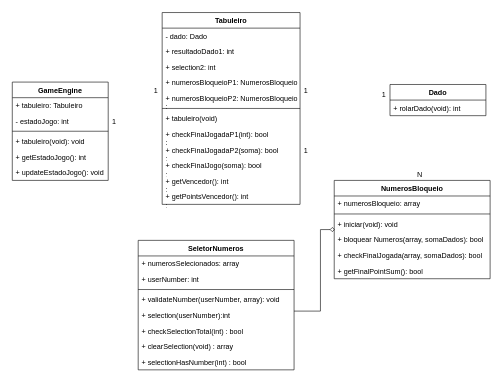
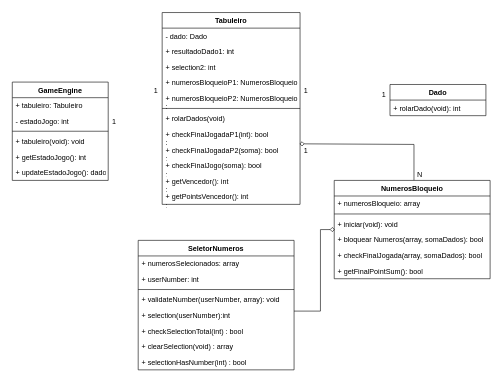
  <mxCell id="0" />
  <mxCell id="1" parent="0" />
+ <mxCell id="2" style="edgeStyle=orthogonalEdgeStyle;rounded=0;orthogonalLoop=1;jettySize=auto;html=1;entryX=0.996;entryY=1.115;entryDx=0;entryDy=0;endArrow=diamond;endFill=0;entryPerimeter=0;" edge="1" parent="1" source="3" target="20"><mxGeometry relative="1" as="geometry"><Array as="points"><mxPoint x="690" y="240" /></Array></mxGeometry></mxCell>
  <mxCell id="3" value="NumerosBloqueio" style="swimlane;fontStyle=1;align=center;verticalAlign=top;childLayout=stackLayout;horizontal=1;startSize=26;horizontalStack=0;resizeParent=1;resizeParentMax=0;resizeLast=0;collapsible=1;marginBottom=0;" parent="1" vertex="1"><mxGeometry x="557" y="300" width="260" height="164" as="geometry" /></mxCell>
  <mxCell id="4" value="+ numerosBloqueio: array" style="text;strokeColor=none;fillColor=none;align=left;verticalAlign=top;spacingLeft=4;spacingRight=4;overflow=hidden;rotatable=0;points=[[0,0.5],[1,0.5]];portConstraint=eastwest;" parent="3" vertex="1"><mxGeometry y="26" width="260" height="26" as="geometry" /></mxCell>
  <mxCell id="5" value="" style="line;strokeWidth=1;fillColor=none;align=left;verticalAlign=middle;spacingTop=-1;spacingLeft=3;spacingRight=3;rotatable=0;labelPosition=right;points=[];portConstraint=eastwest;" parent="3" vertex="1"><mxGeometry y="52" width="260" height="8" as="geometry" /></mxCell>
  <mxCell id="6" value="+ iniciar(void): void" style="text;strokeColor=none;fillColor=none;align=left;verticalAlign=top;spacingLeft=4;spacingRight=4;overflow=hidden;rotatable=0;points=[[0,0.5],[1,0.5]];portConstraint=eastwest;" parent="3" vertex="1"><mxGeometry y="60" width="260" height="26" as="geometry" /></mxCell>
  <mxCell id="7" value="+ bloquear Numeros(array, somaDados): bool" style="text;strokeColor=none;fillColor=none;align=left;verticalAlign=top;spacingLeft=4;spacingRight=4;overflow=hidden;rotatable=0;points=[[0,0.5],[1,0.5]];portConstraint=eastwest;" parent="3" vertex="1"><mxGeometry y="86" width="260" height="26" as="geometry" /></mxCell>
  <mxCell id="8" value="+ checkFinalJogada(array, somaDados): bool" style="text;strokeColor=none;fillColor=none;align=left;verticalAlign=top;spacingLeft=4;spacingRight=4;overflow=hidden;rotatable=0;points=[[0,0.5],[1,0.5]];portConstraint=eastwest;" parent="3" vertex="1"><mxGeometry y="112" width="260" height="26" as="geometry" /></mxCell>
  <mxCell id="9" value="+ getFinalPointSum(): bool" style="text;strokeColor=none;fillColor=none;align=left;verticalAlign=top;spacingLeft=4;spacingRight=4;overflow=hidden;rotatable=0;points=[[0,0.5],[1,0.5]];portConstraint=eastwest;" parent="3" vertex="1"><mxGeometry y="138" width="260" height="26" as="geometry" /></mxCell>
  <mxCell id="10" value="Dado" style="swimlane;fontStyle=1;align=center;verticalAlign=top;childLayout=stackLayout;horizontal=1;startSize=26;horizontalStack=0;resizeParent=1;resizeParentMax=0;resizeLast=0;collapsible=1;marginBottom=0;" parent="1" vertex="1"><mxGeometry x="650" y="140" width="160" height="52" as="geometry" /></mxCell>
  <mxCell id="11" value="+ rolarDado(void): int" style="text;strokeColor=none;fillColor=none;align=left;verticalAlign=top;spacingLeft=4;spacingRight=4;overflow=hidden;rotatable=0;points=[[0,0.5],[1,0.5]];portConstraint=eastwest;" parent="10" vertex="1"><mxGeometry y="26" width="160" height="26" as="geometry" /></mxCell>
  <mxCell id="12" value="Tabuleiro" style="swimlane;fontStyle=1;align=center;verticalAlign=top;childLayout=stackLayout;horizontal=1;startSize=26;horizontalStack=0;resizeParent=1;resizeParentMax=0;resizeLast=0;collapsible=1;marginBottom=0;" parent="1" vertex="1"><mxGeometry x="270" y="20" width="230" height="320" as="geometry" /></mxCell>
  <mxCell id="13" value="- dado: Dado" style="text;strokeColor=none;fillColor=none;align=left;verticalAlign=top;spacingLeft=4;spacingRight=4;overflow=hidden;rotatable=0;points=[[0,0.5],[1,0.5]];portConstraint=eastwest;" parent="12" vertex="1"><mxGeometry y="26" width="230" height="26" as="geometry" /></mxCell>
  <mxCell id="14" value="+ resultadoDado1: int" style="text;strokeColor=none;fillColor=none;align=left;verticalAlign=top;spacingLeft=4;spacingRight=4;overflow=hidden;rotatable=0;points=[[0,0.5],[1,0.5]];portConstraint=eastwest;" parent="12" vertex="1"><mxGeometry y="52" width="230" height="26" as="geometry" /></mxCell>
  <mxCell id="15" value="+ selection2: int" style="text;strokeColor=none;fillColor=none;align=left;verticalAlign=top;spacingLeft=4;spacingRight=4;overflow=hidden;rotatable=0;points=[[0,0.5],[1,0.5]];portConstraint=eastwest;" parent="12" vertex="1"><mxGeometry y="78" width="230" height="26" as="geometry" /></mxCell>
  <mxCell id="16" value="+ numerosBloqueioP1: NumerosBloqueio" style="text;strokeColor=none;fillColor=none;align=left;verticalAlign=top;spacingLeft=4;spacingRight=4;overflow=hidden;rotatable=0;points=[[0,0.5],[1,0.5]];portConstraint=eastwest;" parent="12" vertex="1"><mxGeometry y="104" width="230" height="26" as="geometry" /></mxCell>
  <mxCell id="17" value="+ numerosBloqueioP2: NumerosBloqueio&#10;:" style="text;strokeColor=none;fillColor=none;align=left;verticalAlign=top;spacingLeft=4;spacingRight=4;overflow=hidden;rotatable=0;points=[[0,0.5],[1,0.5]];portConstraint=eastwest;" parent="12" vertex="1"><mxGeometry y="130" width="230" height="26" as="geometry" /></mxCell>
  <mxCell id="18" value="" style="line;strokeWidth=1;fillColor=none;align=left;verticalAlign=middle;spacingTop=-1;spacingLeft=3;spacingRight=3;rotatable=0;labelPosition=right;points=[];portConstraint=eastwest;" parent="12" vertex="1"><mxGeometry y="156" width="230" height="8" as="geometry" /></mxCell>
- <mxCell id="19" value="+ tabuleiro(void)" style="text;strokeColor=none;fillColor=none;align=left;verticalAlign=top;spacingLeft=4;spacingRight=4;overflow=hidden;rotatable=0;points=[[0,0.5],[1,0.5]];portConstraint=eastwest;" parent="12" vertex="1"><mxGeometry y="164" width="230" height="26" as="geometry" /></mxCell>
+ <mxCell id="19" value="+ rolarDados(void)" style="text;strokeColor=none;fillColor=none;align=left;verticalAlign=top;spacingLeft=4;spacingRight=4;overflow=hidden;rotatable=0;points=[[0,0.5],[1,0.5]];portConstraint=eastwest;" parent="12" vertex="1"><mxGeometry y="164" width="230" height="26" as="geometry" /></mxCell>
  <mxCell id="20" value="+ checkFinalJogadaP1(int): bool&#10;:" style="text;strokeColor=none;fillColor=none;align=left;verticalAlign=top;spacingLeft=4;spacingRight=4;overflow=hidden;rotatable=0;points=[[0,0.5],[1,0.5]];portConstraint=eastwest;" parent="12" vertex="1"><mxGeometry y="190" width="230" height="26" as="geometry" /></mxCell>
  <mxCell id="21" value="+ checkFinalJogadaP2(soma): bool&#10;:" style="text;strokeColor=none;fillColor=none;align=left;verticalAlign=top;spacingLeft=4;spacingRight=4;overflow=hidden;rotatable=0;points=[[0,0.5],[1,0.5]];portConstraint=eastwest;" parent="12" vertex="1"><mxGeometry y="216" width="230" height="26" as="geometry" /></mxCell>
  <mxCell id="22" value="+ checkFinalJogo(soma): bool&#10;:" style="text;strokeColor=none;fillColor=none;align=left;verticalAlign=top;spacingLeft=4;spacingRight=4;overflow=hidden;rotatable=0;points=[[0,0.5],[1,0.5]];portConstraint=eastwest;" parent="12" vertex="1"><mxGeometry y="242" width="230" height="26" as="geometry" /></mxCell>
  <mxCell id="23" value="+ getVencedor(): int&#10;:" style="text;strokeColor=none;fillColor=none;align=left;verticalAlign=top;spacingLeft=4;spacingRight=4;overflow=hidden;rotatable=0;points=[[0,0.5],[1,0.5]];portConstraint=eastwest;" parent="12" vertex="1"><mxGeometry y="268" width="230" height="26" as="geometry" /></mxCell>
  <mxCell id="24" value="+ getPointsVencedor(): int&#10;:" style="text;strokeColor=none;fillColor=none;align=left;verticalAlign=top;spacingLeft=4;spacingRight=4;overflow=hidden;rotatable=0;points=[[0,0.5],[1,0.5]];portConstraint=eastwest;" parent="12" vertex="1"><mxGeometry y="294" width="230" height="26" as="geometry" /></mxCell>
  <mxCell id="25" value="1" style="text;html=1;strokeColor=none;fillColor=none;align=center;verticalAlign=middle;whiteSpace=wrap;rounded=0;" parent="1" vertex="1"><mxGeometry x="500" y="140" width="20" height="20" as="geometry" /></mxCell>
  <mxCell id="26" value="1" style="text;html=1;strokeColor=none;fillColor=none;align=center;verticalAlign=middle;whiteSpace=wrap;rounded=0;" parent="1" vertex="1"><mxGeometry x="630" y="147" width="20" height="20" as="geometry" /></mxCell>
  <mxCell id="27" value="1" style="text;html=1;strokeColor=none;fillColor=none;align=center;verticalAlign=middle;whiteSpace=wrap;rounded=0;" parent="1" vertex="1"><mxGeometry x="500" y="240" width="20" height="20" as="geometry" /></mxCell>
  <mxCell id="28" value="N" style="text;html=1;strokeColor=none;fillColor=none;align=center;verticalAlign=middle;whiteSpace=wrap;rounded=0;rotation=180;" parent="1" vertex="1"><mxGeometry x="690" y="280" width="20" height="20" as="geometry" /></mxCell>
  <mxCell id="29" value="GameEngine" style="swimlane;fontStyle=1;align=center;verticalAlign=top;childLayout=stackLayout;horizontal=1;startSize=26;horizontalStack=0;resizeParent=1;resizeParentMax=0;resizeLast=0;collapsible=1;marginBottom=0;" parent="1" vertex="1"><mxGeometry x="20" y="136" width="160" height="164" as="geometry" /></mxCell>
  <mxCell id="30" value="+ tabuleiro: Tabuleiro" style="text;strokeColor=none;fillColor=none;align=left;verticalAlign=top;spacingLeft=4;spacingRight=4;overflow=hidden;rotatable=0;points=[[0,0.5],[1,0.5]];portConstraint=eastwest;" parent="29" vertex="1"><mxGeometry y="26" width="160" height="26" as="geometry" /></mxCell>
  <mxCell id="31" value="- estadoJogo: int" style="text;strokeColor=none;fillColor=none;align=left;verticalAlign=top;spacingLeft=4;spacingRight=4;overflow=hidden;rotatable=0;points=[[0,0.5],[1,0.5]];portConstraint=eastwest;" parent="29" vertex="1"><mxGeometry y="52" width="160" height="26" as="geometry" /></mxCell>
  <mxCell id="32" value="" style="line;strokeWidth=1;fillColor=none;align=left;verticalAlign=middle;spacingTop=-1;spacingLeft=3;spacingRight=3;rotatable=0;labelPosition=right;points=[];portConstraint=eastwest;" parent="29" vertex="1"><mxGeometry y="78" width="160" height="8" as="geometry" /></mxCell>
  <mxCell id="33" value="+ tabuleiro(void): void" style="text;strokeColor=none;fillColor=none;align=left;verticalAlign=top;spacingLeft=4;spacingRight=4;overflow=hidden;rotatable=0;points=[[0,0.5],[1,0.5]];portConstraint=eastwest;" parent="29" vertex="1"><mxGeometry y="86" width="160" height="26" as="geometry" /></mxCell>
  <mxCell id="34" value="+ getEstadoJogo(): int" style="text;strokeColor=none;fillColor=none;align=left;verticalAlign=top;spacingLeft=4;spacingRight=4;overflow=hidden;rotatable=0;points=[[0,0.5],[1,0.5]];portConstraint=eastwest;" parent="29" vertex="1"><mxGeometry y="112" width="160" height="26" as="geometry" /></mxCell>
- <mxCell id="35" value="+ updateEstadoJogo(): void" style="text;strokeColor=none;fillColor=none;align=left;verticalAlign=top;spacingLeft=4;spacingRight=4;overflow=hidden;rotatable=0;points=[[0,0.5],[1,0.5]];portConstraint=eastwest;" parent="29" vertex="1"><mxGeometry y="138" width="160" height="26" as="geometry" /></mxCell>
+ <mxCell id="35" value="+ updateEstadoJogo(): dado" style="text;strokeColor=none;fillColor=none;align=left;verticalAlign=top;spacingLeft=4;spacingRight=4;overflow=hidden;rotatable=0;points=[[0,0.5],[1,0.5]];portConstraint=eastwest;" parent="29" vertex="1"><mxGeometry y="138" width="160" height="26" as="geometry" /></mxCell>
  <mxCell id="36" value="1" style="text;html=1;strokeColor=none;fillColor=none;align=center;verticalAlign=middle;whiteSpace=wrap;rounded=0;" parent="1" vertex="1"><mxGeometry x="180" y="192" width="20" height="20" as="geometry" /></mxCell>
  <mxCell id="37" value="1" style="text;html=1;strokeColor=none;fillColor=none;align=center;verticalAlign=middle;whiteSpace=wrap;rounded=0;" parent="1" vertex="1"><mxGeometry x="250" y="140" width="20" height="20" as="geometry" /></mxCell>
  <mxCell id="38" style="edgeStyle=orthogonalEdgeStyle;rounded=0;orthogonalLoop=1;jettySize=auto;html=1;endArrow=diamond;endFill=0;" edge="1" parent="1" source="39"><mxGeometry relative="1" as="geometry"><mxPoint x="558" y="382" as="targetPoint" /><Array as="points"><mxPoint x="534" y="518" /><mxPoint x="534" y="382" /><mxPoint x="558" y="382" /></Array></mxGeometry></mxCell>
  <mxCell id="39" value="SeletorNumeros" style="swimlane;fontStyle=1;align=center;verticalAlign=top;childLayout=stackLayout;horizontal=1;startSize=26;horizontalStack=0;resizeParent=1;resizeParentMax=0;resizeLast=0;collapsible=1;marginBottom=0;" vertex="1" parent="1"><mxGeometry x="230" y="400" width="260" height="216" as="geometry" /></mxCell>
  <mxCell id="40" value="+ numerosSelecionados: array" style="text;strokeColor=none;fillColor=none;align=left;verticalAlign=top;spacingLeft=4;spacingRight=4;overflow=hidden;rotatable=0;points=[[0,0.5],[1,0.5]];portConstraint=eastwest;" vertex="1" parent="39"><mxGeometry y="26" width="260" height="26" as="geometry" /></mxCell>
  <mxCell id="41" value="+ userNumber: int" style="text;strokeColor=none;fillColor=none;align=left;verticalAlign=top;spacingLeft=4;spacingRight=4;overflow=hidden;rotatable=0;points=[[0,0.5],[1,0.5]];portConstraint=eastwest;" vertex="1" parent="39"><mxGeometry y="52" width="260" height="26" as="geometry" /></mxCell>
  <mxCell id="42" value="" style="line;strokeWidth=1;fillColor=none;align=left;verticalAlign=middle;spacingTop=-1;spacingLeft=3;spacingRight=3;rotatable=0;labelPosition=right;points=[];portConstraint=eastwest;" vertex="1" parent="39"><mxGeometry y="78" width="260" height="8" as="geometry" /></mxCell>
  <mxCell id="43" value="+ validateNumber(userNumber, array): void" style="text;strokeColor=none;fillColor=none;align=left;verticalAlign=top;spacingLeft=4;spacingRight=4;overflow=hidden;rotatable=0;points=[[0,0.5],[1,0.5]];portConstraint=eastwest;" vertex="1" parent="39"><mxGeometry y="86" width="260" height="26" as="geometry" /></mxCell>
  <mxCell id="44" value="+ selection(userNumber):int" style="text;strokeColor=none;fillColor=none;align=left;verticalAlign=top;spacingLeft=4;spacingRight=4;overflow=hidden;rotatable=0;points=[[0,0.5],[1,0.5]];portConstraint=eastwest;" vertex="1" parent="39"><mxGeometry y="112" width="260" height="26" as="geometry" /></mxCell>
  <mxCell id="45" value="+ checkSelectionTotal(int) : bool" style="text;strokeColor=none;fillColor=none;align=left;verticalAlign=top;spacingLeft=4;spacingRight=4;overflow=hidden;rotatable=0;points=[[0,0.5],[1,0.5]];portConstraint=eastwest;" vertex="1" parent="39"><mxGeometry y="138" width="260" height="26" as="geometry" /></mxCell>
  <mxCell id="46" value="+ clearSelection(void) : array" style="text;strokeColor=none;fillColor=none;align=left;verticalAlign=top;spacingLeft=4;spacingRight=4;overflow=hidden;rotatable=0;points=[[0,0.5],[1,0.5]];portConstraint=eastwest;" vertex="1" parent="39"><mxGeometry y="164" width="260" height="26" as="geometry" /></mxCell>
  <mxCell id="47" value="+ selectionHasNumber(int) : bool" style="text;strokeColor=none;fillColor=none;align=left;verticalAlign=top;spacingLeft=4;spacingRight=4;overflow=hidden;rotatable=0;points=[[0,0.5],[1,0.5]];portConstraint=eastwest;" vertex="1" parent="39"><mxGeometry y="190" width="260" height="26" as="geometry" /></mxCell>
